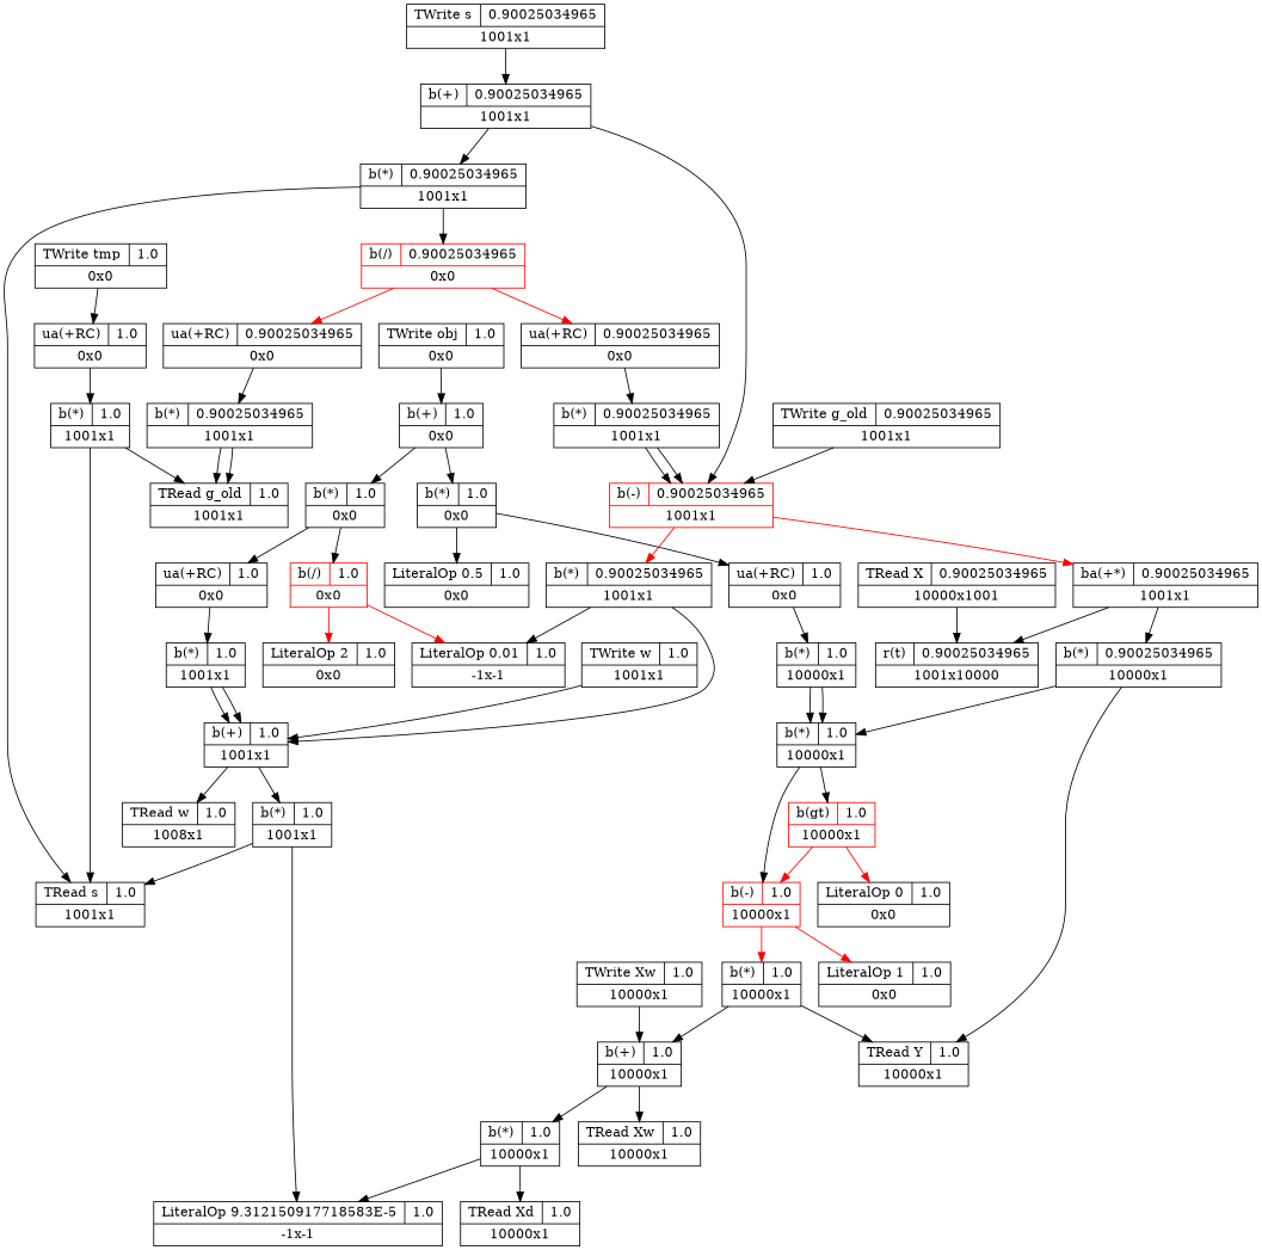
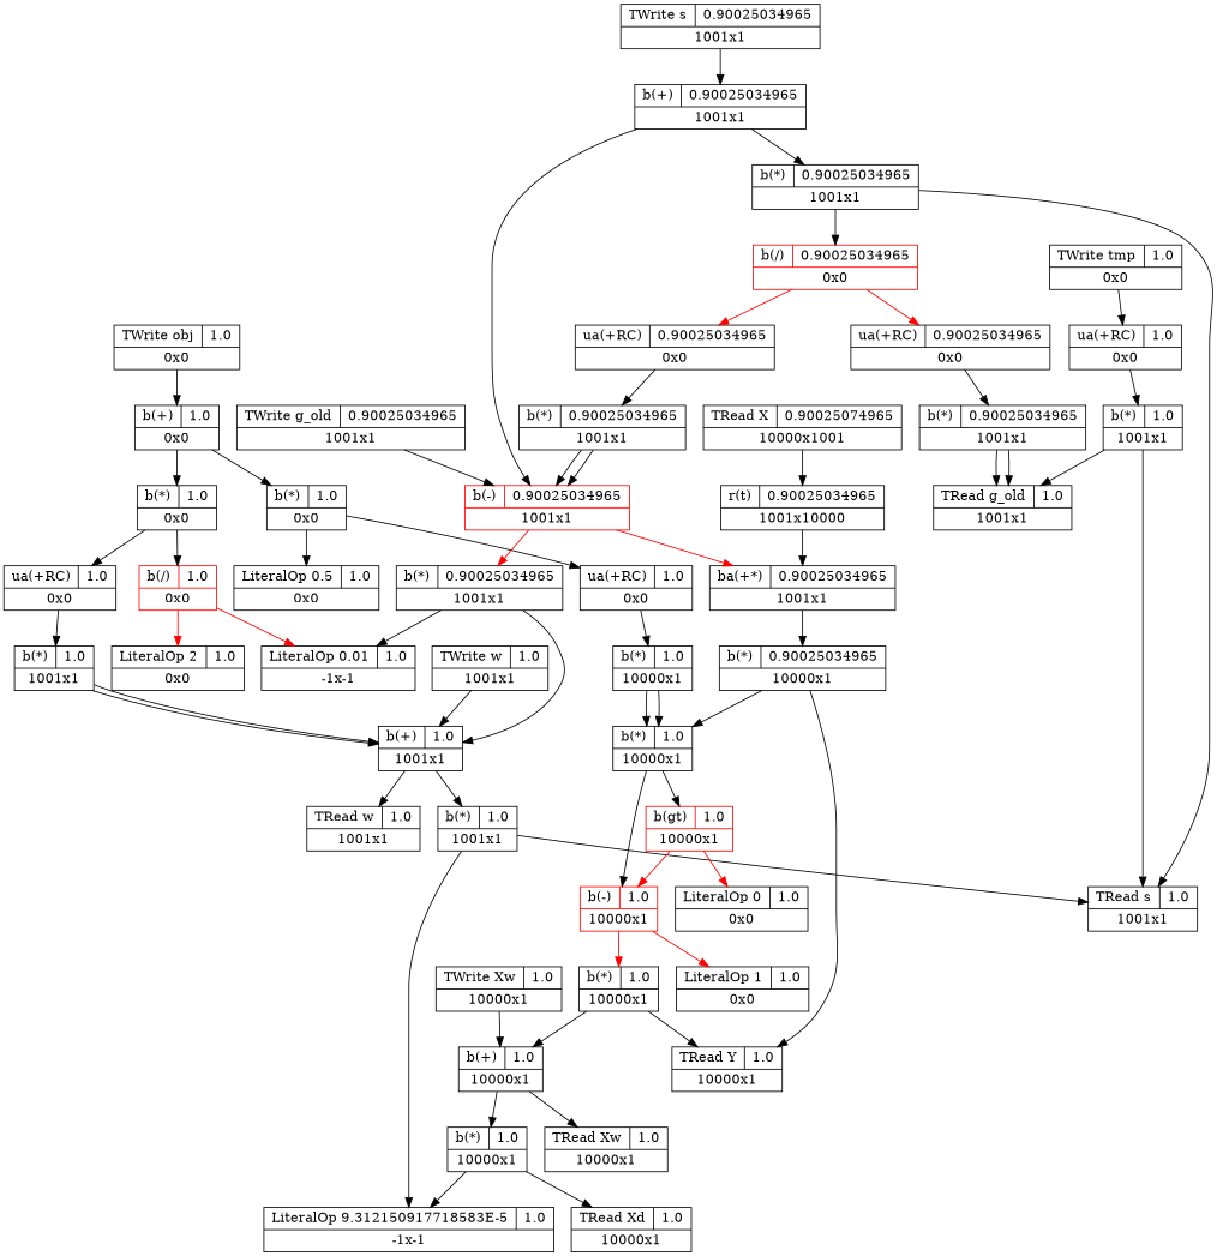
  digraph {
    node [color=black shape=record]
    edge [color=black]
-   n1 [label="{{TRead w | 1.0} | 1008x1}"]
+   n1 [label="{{TRead w | 1.0} | 1001x1}"]
    n2 [label="{{LiteralOp 9.312150917718583E-5 | 1.0} | -1x-1}"]
    n3 [label="{{TRead s | 1.0} | 1001x1}"]
    n4 [label="{{b(*) | 1.0} | 1001x1}"]
    n5 [label="{{b(+) | 1.0} | 1001x1}"]
    n6 [label="{{TWrite w | 1.0} | 1001x1}"]
    n7 [label="{{TRead Xw | 1.0} | 10000x1}"]
    n8 [label="{{TRead Xd | 1.0} | 10000x1}"]
    n9 [label="{{b(*) | 1.0} | 10000x1}"]
    n10 [label="{{b(+) | 1.0} | 10000x1}"]
    n11 [label="{{TWrite Xw | 1.0} | 10000x1}"]
    n12 [label="{{LiteralOp 0.5 | 1.0} | 0x0}"]
    n13 [label="{{LiteralOp 1 | 1.0} | 0x0}"]
    n14 [label="{{TRead Y | 1.0} | 10000x1}"]
    n15 [label="{{b(*) | 1.0} | 10000x1}"]
    n16 [color=red label="{{b(-) | 1.0} | 10000x1}"]
    n17 [label="{{LiteralOp 0 | 1.0} | 0x0}"]
    n18 [color=red label="{{b(gt) | 1.0} | 10000x1}"]
    n19 [label="{{b(*) | 1.0} | 10000x1}"]
    n20 [label="{{b(*) | 1.0} | 10000x1}"]
    n21 [label="{{ua(+RC) | 1.0} | 0x0}"]
    n22 [label="{{b(*) | 1.0} | 0x0}"]
    n23 [label="{{LiteralOp 0.01 | 1.0} | -1x-1}"]
    n24 [label="{{LiteralOp 2 | 1.0} | 0x0}"]
    n25 [color=red label="{{b(/) | 1.0} | 0x0}"]
    n26 [label="{{b(*) | 1.0} | 1001x1}"]
    n27 [label="{{ua(+RC) | 1.0} | 0x0}"]
    n28 [label="{{b(*) | 1.0} | 0x0}"]
    n29 [label="{{b(+) | 1.0} | 0x0}"]
    n30 [label="{{TWrite obj | 1.0} | 0x0}"]
    n31 [label="{{TRead g_old | 1.0} | 1001x1}"]
    n32 [label="{{b(*) | 1.0} | 1001x1}"]
    n33 [label="{{ua(+RC) | 1.0} | 0x0}"]
    n34 [label="{{TWrite tmp | 1.0} | 0x0}"]
-   n35 [label="{{TRead X | 0.90025034965} | 10000x1001}"]
+   n35 [label="{{TRead X | 0.90025074965} | 10000x1001}"]
    n36 [label="{{r(t) | 0.90025034965} | 1001x10000}"]
    n37 [label="{{b(*) | 0.90025034965} | 10000x1}"]
    n38 [label="{{ba(+*) | 0.90025034965} | 1001x1}"]
    n39 [label="{{b(*) | 0.90025034965} | 1001x1}"]
    n40 [color=red label="{{b(-) | 0.90025034965} | 1001x1}"]
    n41 [label="{{b(*) | 0.90025034965} | 1001x1}"]
    n42 [label="{{ua(+RC) | 0.90025034965} | 0x0}"]
    n43 [label="{{b(*) | 0.90025034965} | 1001x1}"]
    n44 [label="{{ua(+RC) | 0.90025034965} | 0x0}"]
    n45 [color=red label="{{b(/) | 0.90025034965} | 0x0}"]
    n46 [label="{{b(*) | 0.90025034965} | 1001x1}"]
    n47 [label="{{b(+) | 0.90025034965} | 1001x1}"]
    n48 [label="{{TWrite s | 0.90025034965} | 1001x1}"]
    n49 [label="{{TWrite g_old | 0.90025034965} | 1001x1}"]
    n4 -> n2
    n4 -> n3
    n5 -> n1
    n5 -> n4
    n6 -> n5
    n9 -> n2
    n9 -> n8
    n10 -> n7
    n10 -> n9
    n11 -> n10
    n15 -> n10
    n15 -> n14
    n16 -> n13 [color=red]
    n16 -> n15 [color=red]
    n18 -> n16 [color=red]
    n18 -> n17 [color=red]
    n19 -> n16
    n19 -> n18
    n20 -> n19
    n20 -> n19
    n21 -> n20
    n22 -> n12
    n22 -> n21
    n25 -> n23 [color=red]
    n25 -> n24 [color=red]
    n26 -> n5
    n26 -> n5
    n27 -> n26
    n28 -> n25
    n28 -> n27
    n29 -> n22
    n29 -> n28
    n30 -> n29
    n32 -> n3
    n32 -> n31
    n33 -> n32
    n34 -> n33
    n35 -> n36
    n37 -> n14
    n37 -> n19
-   n38 -> n36
+   n36 -> n38
    n38 -> n37
    n39 -> n5
    n39 -> n23
    n40 -> n38 [color=red]
    n40 -> n39 [color=red]
    n41 -> n40
    n41 -> n40
    n42 -> n41
    n43 -> n31
    n43 -> n31
    n44 -> n43
    n45 -> n42 [color=red]
    n45 -> n44 [color=red]
    n46 -> n3
    n46 -> n45
    n47 -> n40
    n47 -> n46
    n48 -> n47
    n49 -> n40
  }
